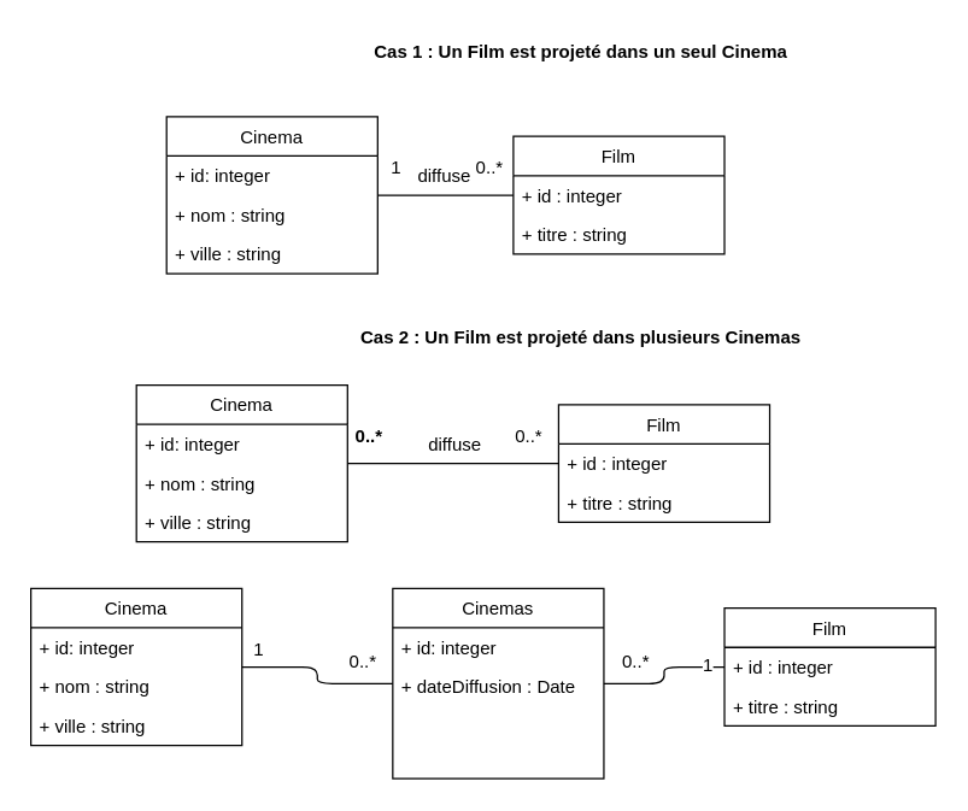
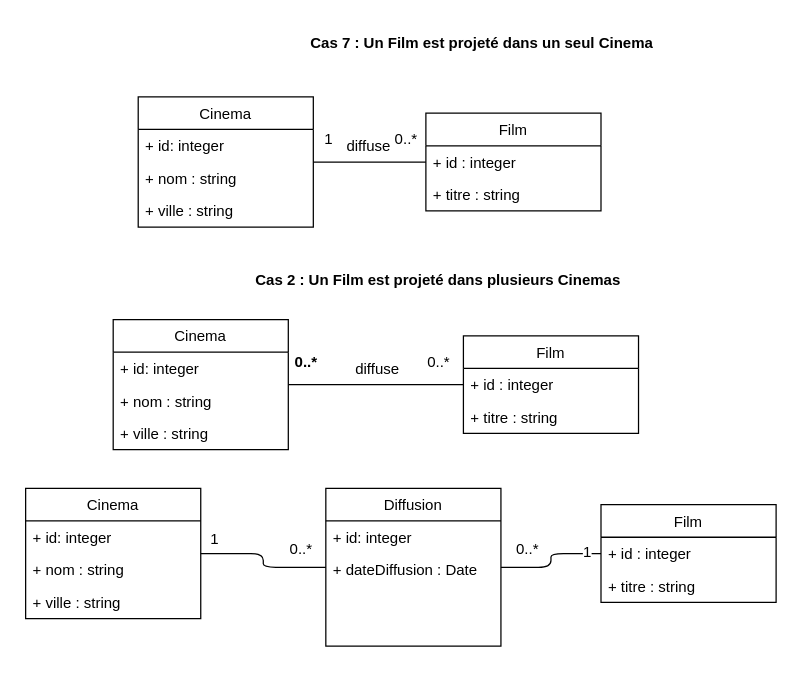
  <mxCell id="0" />
  <mxCell id="1" parent="0" />
  <mxCell id="2" value="Cinema" style="swimlane;fontStyle=0;childLayout=stackLayout;horizontal=1;startSize=26;fillColor=none;horizontalStack=0;resizeParent=1;resizeParentMax=0;resizeLast=0;collapsible=1;marginBottom=0;" parent="1" vertex="1"><mxGeometry x="110" y="77" width="140" height="104" as="geometry" /></mxCell>
  <mxCell id="3" value="+ id: integer" style="text;strokeColor=none;fillColor=none;align=left;verticalAlign=top;spacingLeft=4;spacingRight=4;overflow=hidden;rotatable=0;points=[[0,0.5],[1,0.5]];portConstraint=eastwest;" parent="2" vertex="1"><mxGeometry y="26" width="140" height="26" as="geometry" /></mxCell>
  <mxCell id="4" value="+ nom : string" style="text;strokeColor=none;fillColor=none;align=left;verticalAlign=top;spacingLeft=4;spacingRight=4;overflow=hidden;rotatable=0;points=[[0,0.5],[1,0.5]];portConstraint=eastwest;" parent="2" vertex="1"><mxGeometry y="52" width="140" height="26" as="geometry" /></mxCell>
  <mxCell id="5" value="+ ville : string" style="text;strokeColor=none;fillColor=none;align=left;verticalAlign=top;spacingLeft=4;spacingRight=4;overflow=hidden;rotatable=0;points=[[0,0.5],[1,0.5]];portConstraint=eastwest;" parent="2" vertex="1"><mxGeometry y="78" width="140" height="26" as="geometry" /></mxCell>
  <mxCell id="6" value="Film" style="swimlane;fontStyle=0;childLayout=stackLayout;horizontal=1;startSize=26;fillColor=none;horizontalStack=0;resizeParent=1;resizeParentMax=0;resizeLast=0;collapsible=1;marginBottom=0;" parent="1" vertex="1"><mxGeometry x="340" y="90" width="140" height="78" as="geometry" /></mxCell>
  <mxCell id="7" value="+ id : integer" style="text;strokeColor=none;fillColor=none;align=left;verticalAlign=top;spacingLeft=4;spacingRight=4;overflow=hidden;rotatable=0;points=[[0,0.5],[1,0.5]];portConstraint=eastwest;" parent="6" vertex="1"><mxGeometry y="26" width="140" height="26" as="geometry" /></mxCell>
  <mxCell id="8" value="+ titre : string" style="text;strokeColor=none;fillColor=none;align=left;verticalAlign=top;spacingLeft=4;spacingRight=4;overflow=hidden;rotatable=0;points=[[0,0.5],[1,0.5]];portConstraint=eastwest;" parent="6" vertex="1"><mxGeometry y="52" width="140" height="26" as="geometry" /></mxCell>
  <mxCell id="9" value="" style="endArrow=none;html=1;edgeStyle=orthogonalEdgeStyle;" parent="1" source="2" target="6" edge="1"><mxGeometry relative="1" as="geometry"><mxPoint x="90" y="270" as="sourcePoint" /><mxPoint x="250" y="270" as="targetPoint" /></mxGeometry></mxCell>
  <mxCell id="10" value="diffuse" style="text;html=1;resizable=0;points=[];align=center;verticalAlign=middle;labelBackgroundColor=#ffffff;" parent="9" vertex="1" connectable="0"><mxGeometry x="0.074" y="1" relative="1" as="geometry"><mxPoint x="-5" y="-12" as="offset" /></mxGeometry></mxCell>
  <mxCell id="11" value="0..*" style="text;html=1;resizable=0;points=[];align=center;verticalAlign=middle;labelBackgroundColor=#ffffff;" parent="9" vertex="1" connectable="0"><mxGeometry x="0.849" y="2" relative="1" as="geometry"><mxPoint x="-10" y="-17" as="offset" /></mxGeometry></mxCell>
  <mxCell id="12" value="1" style="text;html=1;resizable=0;points=[];align=center;verticalAlign=middle;labelBackgroundColor=#ffffff;" parent="9" vertex="1" connectable="0"><mxGeometry x="-0.893" y="3" relative="1" as="geometry"><mxPoint x="6" y="-16" as="offset" /></mxGeometry></mxCell>
- <mxCell id="13" value="Cas 1 : Un Film est projeté dans un seul Cinema" style="text;align=center;fontStyle=1;verticalAlign=middle;spacingLeft=3;spacingRight=3;strokeColor=none;rotatable=0;points=[[0,0.5],[1,0.5]];portConstraint=eastwest;" parent="1" vertex="1"><mxGeometry x="220" y="20" width="330" height="26" as="geometry" /></mxCell>
- <mxCell id="14" value="Cas 2 : Un Film est projeté dans plusieurs Cinemas" style="text;align=center;fontStyle=1;verticalAlign=middle;spacingLeft=3;spacingRight=3;strokeColor=none;rotatable=0;points=[[0,0.5],[1,0.5]];portConstraint=eastwest;" parent="1" vertex="1"><mxGeometry x="220" y="210" width="330" height="26" as="geometry" /></mxCell>
+ <mxCell id="13" value="Cas 7 : Un Film est projeté dans un seul Cinema" style="text;align=center;fontStyle=1;verticalAlign=middle;spacingLeft=3;spacingRight=3;strokeColor=none;rotatable=0;points=[[0,0.5],[1,0.5]];portConstraint=eastwest;" parent="1" vertex="1"><mxGeometry x="220" y="20" width="330" height="26" as="geometry" /></mxCell>
+ <mxCell id="14" value="Cas 2 : Un Film est projeté dans plusieurs Cinemas" style="text;align=center;fontStyle=1;verticalAlign=middle;spacingLeft=3;spacingRight=3;strokeColor=none;rotatable=0;points=[[0,0.5],[1,0.5]];portConstraint=eastwest;" parent="1" vertex="1"><mxGeometry x="185" y="210" width="330" height="26" as="geometry" /></mxCell>
  <mxCell id="15" value="Cinema" style="swimlane;fontStyle=0;childLayout=stackLayout;horizontal=1;startSize=26;fillColor=none;horizontalStack=0;resizeParent=1;resizeParentMax=0;resizeLast=0;collapsible=1;marginBottom=0;" parent="1" vertex="1"><mxGeometry x="90" y="255" width="140" height="104" as="geometry" /></mxCell>
  <mxCell id="16" value="+ id: integer" style="text;strokeColor=none;fillColor=none;align=left;verticalAlign=top;spacingLeft=4;spacingRight=4;overflow=hidden;rotatable=0;points=[[0,0.5],[1,0.5]];portConstraint=eastwest;" parent="15" vertex="1"><mxGeometry y="26" width="140" height="26" as="geometry" /></mxCell>
  <mxCell id="17" value="+ nom : string" style="text;strokeColor=none;fillColor=none;align=left;verticalAlign=top;spacingLeft=4;spacingRight=4;overflow=hidden;rotatable=0;points=[[0,0.5],[1,0.5]];portConstraint=eastwest;" parent="15" vertex="1"><mxGeometry y="52" width="140" height="26" as="geometry" /></mxCell>
  <mxCell id="18" value="+ ville : string" style="text;strokeColor=none;fillColor=none;align=left;verticalAlign=top;spacingLeft=4;spacingRight=4;overflow=hidden;rotatable=0;points=[[0,0.5],[1,0.5]];portConstraint=eastwest;" parent="15" vertex="1"><mxGeometry y="78" width="140" height="26" as="geometry" /></mxCell>
  <mxCell id="19" value="Film" style="swimlane;fontStyle=0;childLayout=stackLayout;horizontal=1;startSize=26;fillColor=none;horizontalStack=0;resizeParent=1;resizeParentMax=0;resizeLast=0;collapsible=1;marginBottom=0;" parent="1" vertex="1"><mxGeometry x="370" y="268" width="140" height="78" as="geometry" /></mxCell>
  <mxCell id="20" value="+ id : integer" style="text;strokeColor=none;fillColor=none;align=left;verticalAlign=top;spacingLeft=4;spacingRight=4;overflow=hidden;rotatable=0;points=[[0,0.5],[1,0.5]];portConstraint=eastwest;" parent="19" vertex="1"><mxGeometry y="26" width="140" height="26" as="geometry" /></mxCell>
  <mxCell id="21" value="+ titre : string" style="text;strokeColor=none;fillColor=none;align=left;verticalAlign=top;spacingLeft=4;spacingRight=4;overflow=hidden;rotatable=0;points=[[0,0.5],[1,0.5]];portConstraint=eastwest;" parent="19" vertex="1"><mxGeometry y="52" width="140" height="26" as="geometry" /></mxCell>
  <mxCell id="22" value="" style="endArrow=none;html=1;edgeStyle=orthogonalEdgeStyle;" parent="1" source="15" target="19" edge="1"><mxGeometry relative="1" as="geometry"><mxPoint x="100" y="448" as="sourcePoint" /><mxPoint x="260" y="448" as="targetPoint" /></mxGeometry></mxCell>
  <mxCell id="23" value="diffuse" style="text;html=1;resizable=0;points=[];align=center;verticalAlign=middle;labelBackgroundColor=#ffffff;" parent="22" vertex="1" connectable="0"><mxGeometry x="0.074" y="1" relative="1" as="geometry"><mxPoint x="-5" y="-12" as="offset" /></mxGeometry></mxCell>
  <mxCell id="24" value="0..*" style="text;html=1;resizable=0;points=[];align=center;verticalAlign=middle;labelBackgroundColor=#ffffff;" parent="22" vertex="1" connectable="0"><mxGeometry x="0.849" y="2" relative="1" as="geometry"><mxPoint x="-10" y="-17" as="offset" /></mxGeometry></mxCell>
  <mxCell id="25" value="0..*" style="text;html=1;resizable=0;points=[];align=center;verticalAlign=middle;labelBackgroundColor=#ffffff;fontStyle=1" parent="22" vertex="1" connectable="0"><mxGeometry x="-0.893" y="3" relative="1" as="geometry"><mxPoint x="6" y="-16" as="offset" /></mxGeometry></mxCell>
  <mxCell id="26" value="Cinema" style="swimlane;fontStyle=0;childLayout=stackLayout;horizontal=1;startSize=26;fillColor=none;horizontalStack=0;resizeParent=1;resizeParentMax=0;resizeLast=0;collapsible=1;marginBottom=0;" parent="1" vertex="1"><mxGeometry y="390" width="140" height="104" as="geometry" x="20" /></mxCell>
  <mxCell id="27" value="+ id: integer" style="text;strokeColor=none;fillColor=none;align=left;verticalAlign=top;spacingLeft=4;spacingRight=4;overflow=hidden;rotatable=0;points=[[0,0.5],[1,0.5]];portConstraint=eastwest;" parent="26" vertex="1"><mxGeometry y="26" width="140" height="26" as="geometry" /></mxCell>
  <mxCell id="28" value="+ nom : string" style="text;strokeColor=none;fillColor=none;align=left;verticalAlign=top;spacingLeft=4;spacingRight=4;overflow=hidden;rotatable=0;points=[[0,0.5],[1,0.5]];portConstraint=eastwest;" parent="26" vertex="1"><mxGeometry y="52" width="140" height="26" as="geometry" /></mxCell>
  <mxCell id="29" value="+ ville : string" style="text;strokeColor=none;fillColor=none;align=left;verticalAlign=top;spacingLeft=4;spacingRight=4;overflow=hidden;rotatable=0;points=[[0,0.5],[1,0.5]];portConstraint=eastwest;" parent="26" vertex="1"><mxGeometry y="78" width="140" height="26" as="geometry" /></mxCell>
  <mxCell id="30" value="Film" style="swimlane;fontStyle=0;childLayout=stackLayout;horizontal=1;startSize=26;fillColor=none;horizontalStack=0;resizeParent=1;resizeParentMax=0;resizeLast=0;collapsible=1;marginBottom=0;" parent="1" vertex="1"><mxGeometry x="480" y="403" width="140" height="78" as="geometry" /></mxCell>
  <mxCell id="31" value="+ id : integer" style="text;strokeColor=none;fillColor=none;align=left;verticalAlign=top;spacingLeft=4;spacingRight=4;overflow=hidden;rotatable=0;points=[[0,0.5],[1,0.5]];portConstraint=eastwest;" parent="30" vertex="1"><mxGeometry y="26" width="140" height="26" as="geometry" /></mxCell>
  <mxCell id="32" value="+ titre : string" style="text;strokeColor=none;fillColor=none;align=left;verticalAlign=top;spacingLeft=4;spacingRight=4;overflow=hidden;rotatable=0;points=[[0,0.5],[1,0.5]];portConstraint=eastwest;" parent="30" vertex="1"><mxGeometry y="52" width="140" height="26" as="geometry" /></mxCell>
  <mxCell id="33" value="" style="endArrow=none;html=1;edgeStyle=orthogonalEdgeStyle;" parent="1" source="26" target="39" edge="1"><mxGeometry relative="1" as="geometry"><mxPoint x="70" y="583" as="sourcePoint" /><mxPoint x="270" y="420" as="targetPoint" /></mxGeometry></mxCell>
  <mxCell id="34" value="0..*" style="text;html=1;resizable=0;points=[];align=center;verticalAlign=middle;labelBackgroundColor=#ffffff;" parent="33" vertex="1" connectable="0"><mxGeometry x="0.718" y="1" relative="1" as="geometry"><mxPoint x="-5" y="-14" as="offset" /></mxGeometry></mxCell>
  <mxCell id="35" value="1" style="text;html=1;resizable=0;points=[];align=center;verticalAlign=middle;labelBackgroundColor=#ffffff;" parent="33" vertex="1" connectable="0"><mxGeometry x="-0.012" y="35" relative="1" as="geometry"><mxPoint x="-75" y="-17" as="offset" /></mxGeometry></mxCell>
  <mxCell id="36" value="" style="endArrow=none;html=1;edgeStyle=orthogonalEdgeStyle;" parent="1" source="39" target="30" edge="1"><mxGeometry relative="1" as="geometry"><mxPoint x="370" y="400" as="sourcePoint" /><mxPoint x="280" y="430" as="targetPoint" /></mxGeometry></mxCell>
  <mxCell id="37" value="1" style="text;html=1;resizable=0;points=[];align=center;verticalAlign=middle;labelBackgroundColor=#ffffff;" parent="36" vertex="1" connectable="0"><mxGeometry x="0.745" y="2" relative="1" as="geometry"><mxPoint as="offset" /></mxGeometry></mxCell>
  <mxCell id="38" value="0..*" style="text;html=1;resizable=0;points=[];align=center;verticalAlign=middle;labelBackgroundColor=#ffffff;" parent="36" vertex="1" connectable="0"><mxGeometry x="-0.772" y="4" relative="1" as="geometry"><mxPoint x="10" y="-11" as="offset" /></mxGeometry></mxCell>
- <mxCell id="39" value="Cinemas" style="swimlane;fontStyle=0;childLayout=stackLayout;horizontal=1;startSize=26;fillColor=none;horizontalStack=0;resizeParent=1;resizeParentMax=0;resizeLast=0;collapsible=1;marginBottom=0;" parent="1" vertex="1"><mxGeometry x="260" y="390" width="140" height="126" as="geometry" /></mxCell>
+ <mxCell id="39" value="Diffusion" style="swimlane;fontStyle=0;childLayout=stackLayout;horizontal=1;startSize=26;fillColor=none;horizontalStack=0;resizeParent=1;resizeParentMax=0;resizeLast=0;collapsible=1;marginBottom=0;" parent="1" vertex="1"><mxGeometry x="260" y="390" width="140" height="126" as="geometry" /></mxCell>
  <mxCell id="40" value="+ id: integer" style="text;strokeColor=none;fillColor=none;align=left;verticalAlign=top;spacingLeft=4;spacingRight=4;overflow=hidden;rotatable=0;points=[[0,0.5],[1,0.5]];portConstraint=eastwest;" parent="39" vertex="1"><mxGeometry y="26" width="140" height="26" as="geometry" /></mxCell>
  <mxCell id="41" value="+ dateDiffusion : Date" style="text;strokeColor=none;fillColor=none;align=left;verticalAlign=top;spacingLeft=4;spacingRight=4;overflow=hidden;rotatable=0;points=[[0,0.5],[1,0.5]];portConstraint=eastwest;" parent="39" vertex="1"><mxGeometry y="52" width="140" height="74" as="geometry" /></mxCell>
